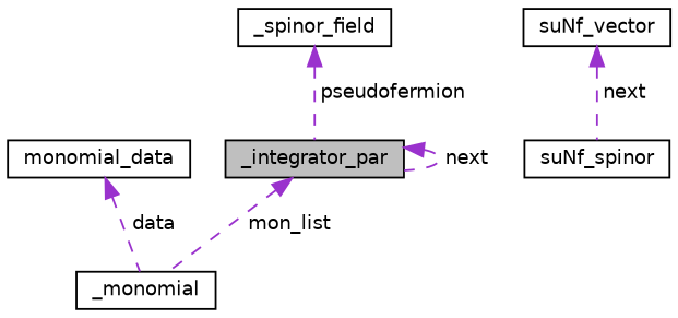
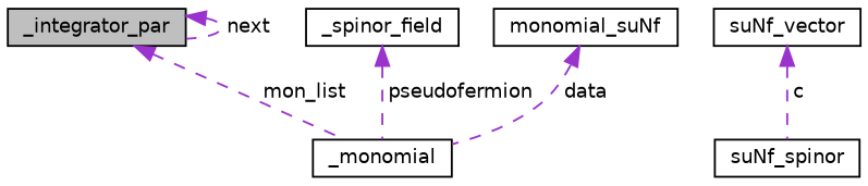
  digraph {
    node [color=black fillcolor=white fontname=Helvetica fontsize=10 shape=record style=filled]
    edge [color=darkorchid3 dir=back fontname=Helvetica fontsize=10 labelfontname=Helvetica labelfontsize=10 style=dashed]
    n1 [fillcolor=grey75 fontcolor=black height=0.2 label=_integrator_par width=0.4]
    n2 [height=0.2 label=_monomial width=0.4]
    n3 [height=0.2 label=_spinor_field width=0.4]
    n4 [height=0.2 label=suNf_spinor width=0.4]
    n5 [height=0.2 label=suNf_vector width=0.4]
-   n6 [height=0.2 label=monomial_data width=0.4]
+   n6 [height=0.2 label=monomial_suNf width=0.4]
    n1 -> n1 [label=" next"]
    n1 -> n2 [label=" mon_list"]
-   n3 -> n1 [label=" pseudofermion"]
-   n5 -> n4 [label=" next"]
+   n3 -> n2 [label=" pseudofermion"]
+   n5 -> n4 [label=" c"]
    n6 -> n2 [label=" data"]
  }
